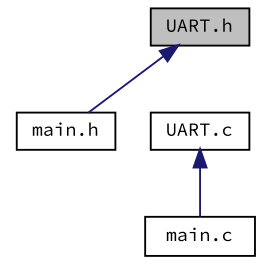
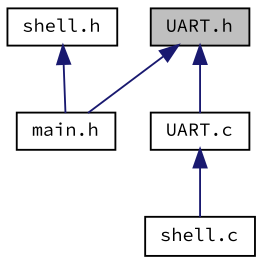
  digraph {
    fontname="Source Code Pro"
    node [color=black fillcolor=white fontname="Source Code Pro" fontsize=10 shape=record style=filled]
    edge [color=midnightblue dir=back fontname="Source Code Pro" fontsize=10 labelfontname=Helvetica labelfontsize=10 style=solid]
    n1 [fillcolor=grey75 fontcolor=black height=0.2 label="UART.h" width=0.4]
    n2 [height=0.2 label="main.h" width=0.4]
    n3 [height=0.2 label="UART.c" width=0.4]
-   n5 [height=0.2 label="main.c" width=0.4]
+   n4 [height=0.2 label="shell.h" width=0.4]
+   n5 [height=0.2 label="shell.c" width=0.4]
    n1 -> n2
+   n1 -> n3
    n3 -> n5
+   n4 -> n2
  }
